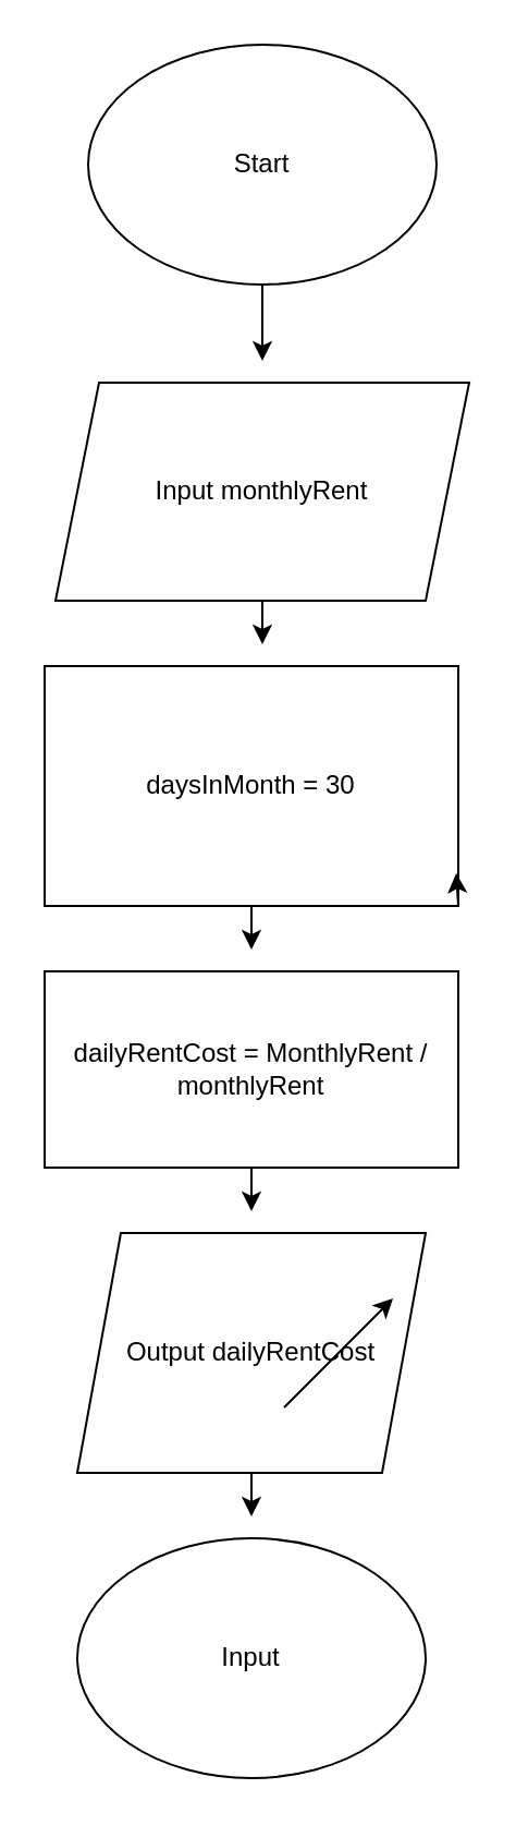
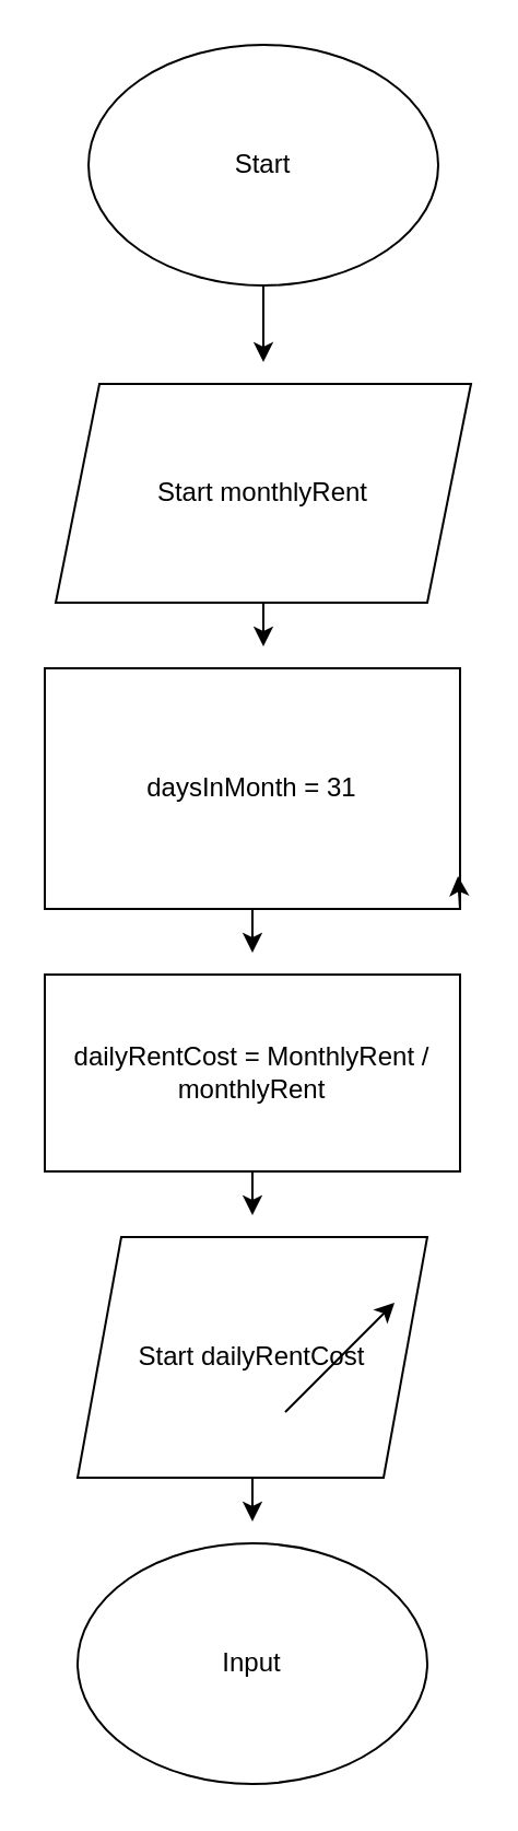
  <mxCell id="0" />
  <mxCell id="1" parent="0" />
  <mxCell id="2" style="edgeStyle=orthogonalEdgeStyle;rounded=0;orthogonalLoop=1;jettySize=auto;html=1;exitX=0.5;exitY=1;exitDx=0;exitDy=0;" edge="1" parent="1" source="3"><mxGeometry relative="1" as="geometry"><mxPoint x="120" y="165" as="targetPoint" /></mxGeometry></mxCell>
  <mxCell id="3" value="Start" style="ellipse;whiteSpace=wrap;html=1;" parent="1" vertex="1"><mxGeometry x="40" y="20" width="160" height="110" as="geometry" /></mxCell>
  <mxCell id="4" style="edgeStyle=orthogonalEdgeStyle;rounded=0;orthogonalLoop=1;jettySize=auto;html=1;exitX=0.5;exitY=1;exitDx=0;exitDy=0;" edge="1" parent="1" source="5"><mxGeometry relative="1" as="geometry"><mxPoint x="120" y="295" as="targetPoint" /></mxGeometry></mxCell>
- <mxCell id="5" value="Input monthlyRent" style="shape=parallelogram;perimeter=parallelogramPerimeter;whiteSpace=wrap;html=1;fixedSize=1;" parent="1" vertex="1"><mxGeometry x="25" y="175" width="190" height="100" as="geometry" /></mxCell>
+ <mxCell id="5" value="Start monthlyRent" style="shape=parallelogram;perimeter=parallelogramPerimeter;whiteSpace=wrap;html=1;fixedSize=1;" parent="1" vertex="1"><mxGeometry x="25" y="175" width="190" height="100" as="geometry" /></mxCell>
  <mxCell id="6" style="edgeStyle=orthogonalEdgeStyle;rounded=0;orthogonalLoop=1;jettySize=auto;html=1;exitX=0.5;exitY=1;exitDx=0;exitDy=0;" edge="1" parent="1" source="7"><mxGeometry relative="1" as="geometry"><mxPoint x="115" y="435" as="targetPoint" /></mxGeometry></mxCell>
- <mxCell id="7" value="daysInMonth = 30" style="rounded=0;whiteSpace=wrap;html=1;" parent="1" vertex="1"><mxGeometry x="20" y="305" width="190" height="110" as="geometry" /></mxCell>
+ <mxCell id="7" value="daysInMonth = 31" style="rounded=0;whiteSpace=wrap;html=1;" parent="1" vertex="1"><mxGeometry x="20" y="305" width="190" height="110" as="geometry" /></mxCell>
  <mxCell id="8" style="edgeStyle=orthogonalEdgeStyle;rounded=0;orthogonalLoop=1;jettySize=auto;html=1;exitX=0.5;exitY=1;exitDx=0;exitDy=0;" edge="1" parent="1" source="9"><mxGeometry relative="1" as="geometry"><mxPoint x="115" y="555" as="targetPoint" /></mxGeometry></mxCell>
  <mxCell id="9" value="dailyRentCost = MonthlyRent / monthlyRent" style="rounded=0;whiteSpace=wrap;html=1;" parent="1" vertex="1"><mxGeometry x="20" y="445" width="190" height="90" as="geometry" /></mxCell>
  <mxCell id="10" style="edgeStyle=orthogonalEdgeStyle;rounded=0;orthogonalLoop=1;jettySize=auto;html=1;exitX=1;exitY=1;exitDx=0;exitDy=0;entryX=0.995;entryY=0.864;entryDx=0;entryDy=0;entryPerimeter=0;" parent="1" source="7" target="7" edge="1"><mxGeometry relative="1" as="geometry" /></mxCell>
  <mxCell id="11" style="edgeStyle=orthogonalEdgeStyle;rounded=0;orthogonalLoop=1;jettySize=auto;html=1;exitX=0.5;exitY=1;exitDx=0;exitDy=0;" parent="1" source="7" target="7" edge="1"><mxGeometry relative="1" as="geometry" /></mxCell>
  <mxCell id="12" style="edgeStyle=orthogonalEdgeStyle;rounded=0;orthogonalLoop=1;jettySize=auto;html=1;exitX=0.5;exitY=1;exitDx=0;exitDy=0;" edge="1" parent="1" source="13"><mxGeometry relative="1" as="geometry"><mxPoint x="115" y="695" as="targetPoint" /></mxGeometry></mxCell>
- <mxCell id="13" value="Output dailyRentCost" style="shape=parallelogram;perimeter=parallelogramPerimeter;whiteSpace=wrap;html=1;fixedSize=1;" parent="1" vertex="1"><mxGeometry x="35" y="565" width="160" height="110" as="geometry" /></mxCell>
+ <mxCell id="13" value="Start dailyRentCost" style="shape=parallelogram;perimeter=parallelogramPerimeter;whiteSpace=wrap;html=1;fixedSize=1;" parent="1" vertex="1"><mxGeometry x="35" y="565" width="160" height="110" as="geometry" /></mxCell>
  <mxCell id="14" value="Input" style="ellipse;whiteSpace=wrap;html=1;" parent="1" vertex="1"><mxGeometry x="35" y="705" width="160" height="110" as="geometry" /></mxCell>
  <mxCell id="15" value="" style="endArrow=classic;html=1;rounded=0;" edge="1" parent="1"><mxGeometry width="50" height="50" relative="1" as="geometry"><mxPoint x="130" y="645" as="sourcePoint" /><mxPoint x="180" y="595" as="targetPoint" /></mxGeometry></mxCell>
